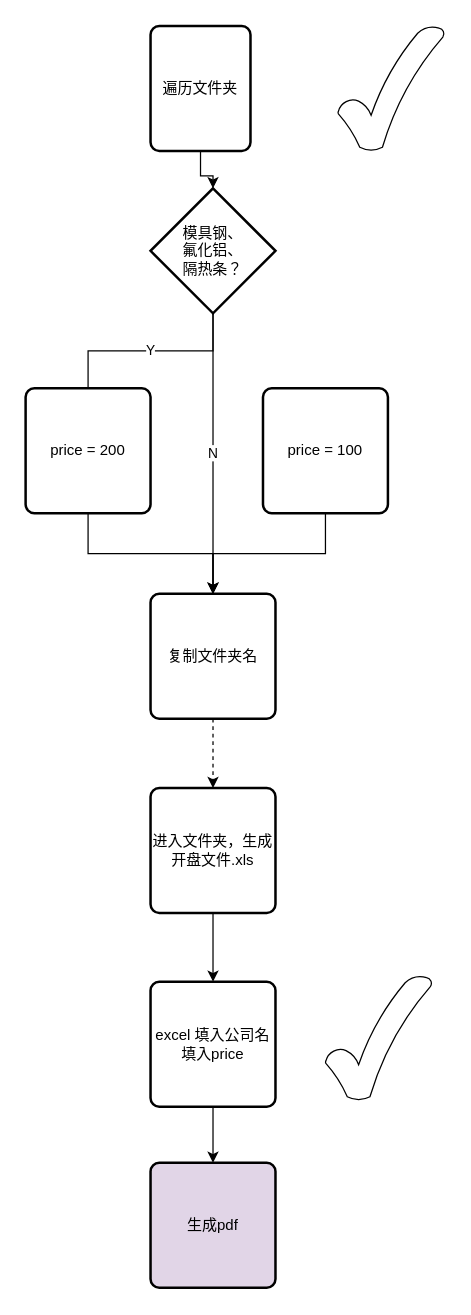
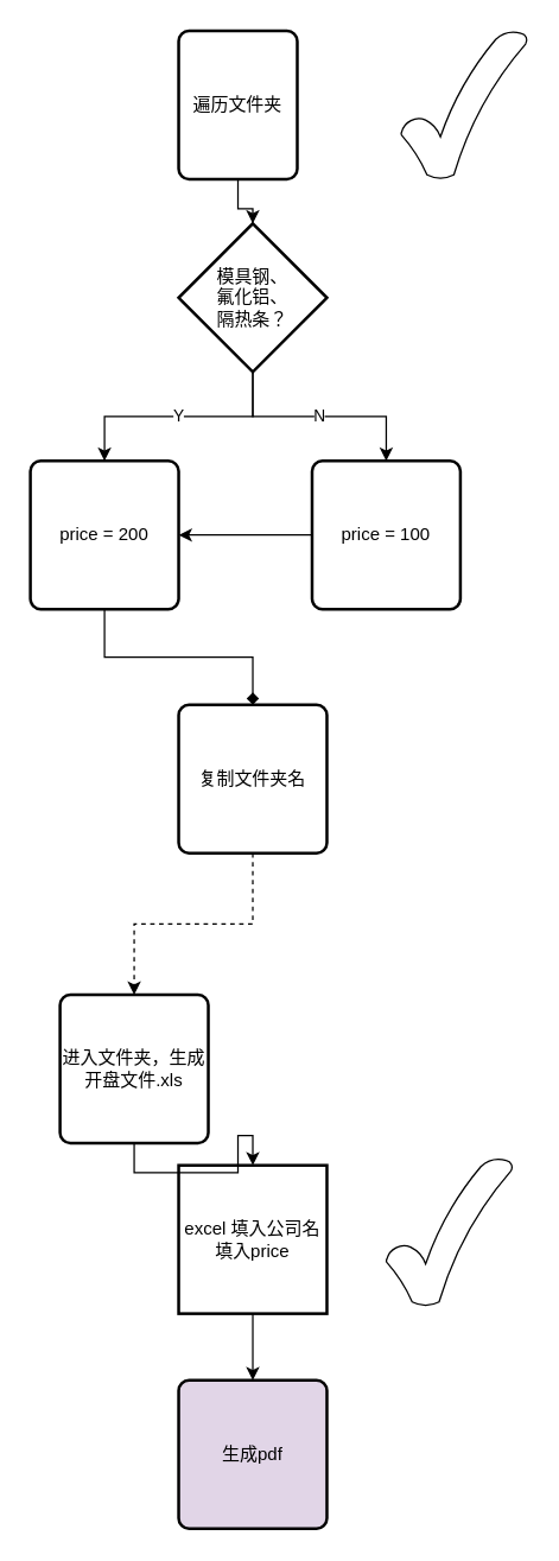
  <mxCell id="0" />
  <mxCell id="1" parent="0" />
  <mxCell id="2" style="edgeStyle=orthogonalEdgeStyle;rounded=0;orthogonalLoop=1;jettySize=auto;html=1;" parent="1" source="3" target="17" edge="1"><mxGeometry relative="1" as="geometry" /></mxCell>
- <mxCell id="3" value="excel 填入公司名&lt;br&gt;填入price" style="rounded=1;whiteSpace=wrap;html=1;absoluteArcSize=1;arcSize=14;strokeWidth=2;" parent="1" vertex="1"><mxGeometry x="120" y="785" width="100" height="100" as="geometry" /></mxCell>
+ <mxCell id="3" value="excel 填入公司名&lt;br&gt;填入price" style="whiteSpace=wrap;html=1;absoluteArcSize=1;arcSize=14;strokeWidth=2;rounded=0;" parent="1" vertex="1"><mxGeometry x="120" y="785" width="100" height="100" as="geometry" /></mxCell>
  <mxCell id="4" style="edgeStyle=orthogonalEdgeStyle;rounded=0;orthogonalLoop=1;jettySize=auto;html=1;entryX=0.5;entryY=0;entryDx=0;entryDy=0;entryPerimeter=0;" parent="1" source="5" target="12" edge="1"><mxGeometry relative="1" as="geometry" /></mxCell>
  <mxCell id="5" value="遍历文件夹" style="rounded=1;whiteSpace=wrap;html=1;absoluteArcSize=1;arcSize=14;strokeWidth=2;" parent="1" vertex="1"><mxGeometry x="120" y="20" width="80" height="100" as="geometry" /></mxCell>
  <mxCell id="6" style="edgeStyle=orthogonalEdgeStyle;rounded=0;orthogonalLoop=1;jettySize=auto;html=1;dashed=1;" parent="1" source="7" target="9" edge="1"><mxGeometry relative="1" as="geometry" /></mxCell>
  <mxCell id="7" value="复制文件夹名" style="rounded=1;whiteSpace=wrap;html=1;absoluteArcSize=1;arcSize=14;strokeWidth=2;" parent="1" vertex="1"><mxGeometry x="120" y="474.5" width="100" height="100" as="geometry" /></mxCell>
  <mxCell id="8" style="edgeStyle=orthogonalEdgeStyle;rounded=0;orthogonalLoop=1;jettySize=auto;html=1;entryX=0.5;entryY=0;entryDx=0;entryDy=0;" parent="1" source="9" target="3" edge="1"><mxGeometry relative="1" as="geometry" /></mxCell>
- <mxCell id="9" value="进入文件夹，生成开盘文件.xls" style="rounded=1;whiteSpace=wrap;html=1;absoluteArcSize=1;arcSize=14;strokeWidth=2;" parent="1" vertex="1"><mxGeometry x="120" y="630" width="100" height="100" as="geometry" /></mxCell>
- <mxCell id="10" value="Y" style="edgeStyle=orthogonalEdgeStyle;rounded=0;orthogonalLoop=1;jettySize=auto;html=1;entryX=0.5;entryY=0;entryDx=0;entryDy=0;endArrow=none;" parent="1" source="12" target="14" edge="1"><mxGeometry relative="1" as="geometry" /></mxCell>
- <mxCell id="11" value="N" style="edgeStyle=orthogonalEdgeStyle;rounded=0;orthogonalLoop=1;jettySize=auto;html=1;" parent="1" source="12" target="7" edge="1"><mxGeometry relative="1" as="geometry" /></mxCell>
+ <mxCell id="9" value="进入文件夹，生成开盘文件.xls" style="rounded=1;whiteSpace=wrap;html=1;absoluteArcSize=1;arcSize=14;strokeWidth=2;" parent="1" vertex="1"><mxGeometry x="40" y="670" width="100" height="100" as="geometry" /></mxCell>
+ <mxCell id="10" value="Y" style="edgeStyle=orthogonalEdgeStyle;rounded=0;orthogonalLoop=1;jettySize=auto;html=1;entryX=0.5;entryY=0;entryDx=0;entryDy=0;" parent="1" source="12" target="14" edge="1"><mxGeometry relative="1" as="geometry" /></mxCell>
+ <mxCell id="11" value="N" style="edgeStyle=orthogonalEdgeStyle;rounded=0;orthogonalLoop=1;jettySize=auto;html=1;" parent="1" source="12" target="16" edge="1"><mxGeometry relative="1" as="geometry" /></mxCell>
  <mxCell id="12" value="模具钢、&lt;br&gt;氟化铝、&lt;br&gt;隔热条？" style="strokeWidth=2;html=1;shape=mxgraph.flowchart.decision;whiteSpace=wrap;" parent="1" vertex="1"><mxGeometry x="120" y="150" width="100" height="100" as="geometry" /></mxCell>
- <mxCell id="13" style="edgeStyle=orthogonalEdgeStyle;rounded=0;orthogonalLoop=1;jettySize=auto;html=1;entryX=0.5;entryY=0;entryDx=0;entryDy=0;" parent="1" source="14" target="7" edge="1"><mxGeometry relative="1" as="geometry" /></mxCell>
+ <mxCell id="13" style="edgeStyle=orthogonalEdgeStyle;rounded=0;orthogonalLoop=1;jettySize=auto;html=1;entryX=0.5;entryY=0;entryDx=0;entryDy=0;endArrow=diamond;" parent="1" source="14" target="7" edge="1"><mxGeometry relative="1" as="geometry" /></mxCell>
  <mxCell id="14" value="price = 200" style="rounded=1;whiteSpace=wrap;html=1;absoluteArcSize=1;arcSize=14;strokeWidth=2;" parent="1" vertex="1"><mxGeometry x="20" y="310" width="100" height="100" as="geometry" /></mxCell>
- <mxCell id="15" style="edgeStyle=orthogonalEdgeStyle;rounded=0;orthogonalLoop=1;jettySize=auto;html=1;entryX=0.5;entryY=0;entryDx=0;entryDy=0;" parent="1" source="16" target="7" edge="1"><mxGeometry relative="1" as="geometry" /></mxCell>
+ <mxCell id="15" style="edgeStyle=orthogonalEdgeStyle;rounded=0;orthogonalLoop=1;jettySize=auto;html=1;" parent="1" source="16" target="14" edge="1"><mxGeometry relative="1" as="geometry" /></mxCell>
  <mxCell id="16" value="price = 100" style="rounded=1;whiteSpace=wrap;html=1;absoluteArcSize=1;arcSize=14;strokeWidth=2;" parent="1" vertex="1"><mxGeometry x="210" y="310" width="100" height="100" as="geometry" /></mxCell>
  <mxCell id="17" value="生成pdf" style="rounded=1;whiteSpace=wrap;html=1;absoluteArcSize=1;arcSize=14;strokeWidth=2;fillColor=#e1d5e7;" parent="1" vertex="1"><mxGeometry x="120" y="930" width="100" height="100" as="geometry" /></mxCell>
  <mxCell id="18" value="" style="verticalLabelPosition=bottom;verticalAlign=top;html=1;shape=mxgraph.basic.tick" vertex="1" parent="1"><mxGeometry x="260" y="780" width="85" height="100" as="geometry" /></mxCell>
  <mxCell id="19" value="" style="verticalLabelPosition=bottom;verticalAlign=top;html=1;shape=mxgraph.basic.tick" vertex="1" parent="1"><mxGeometry x="270" y="20" width="85" height="100" as="geometry" /></mxCell>
